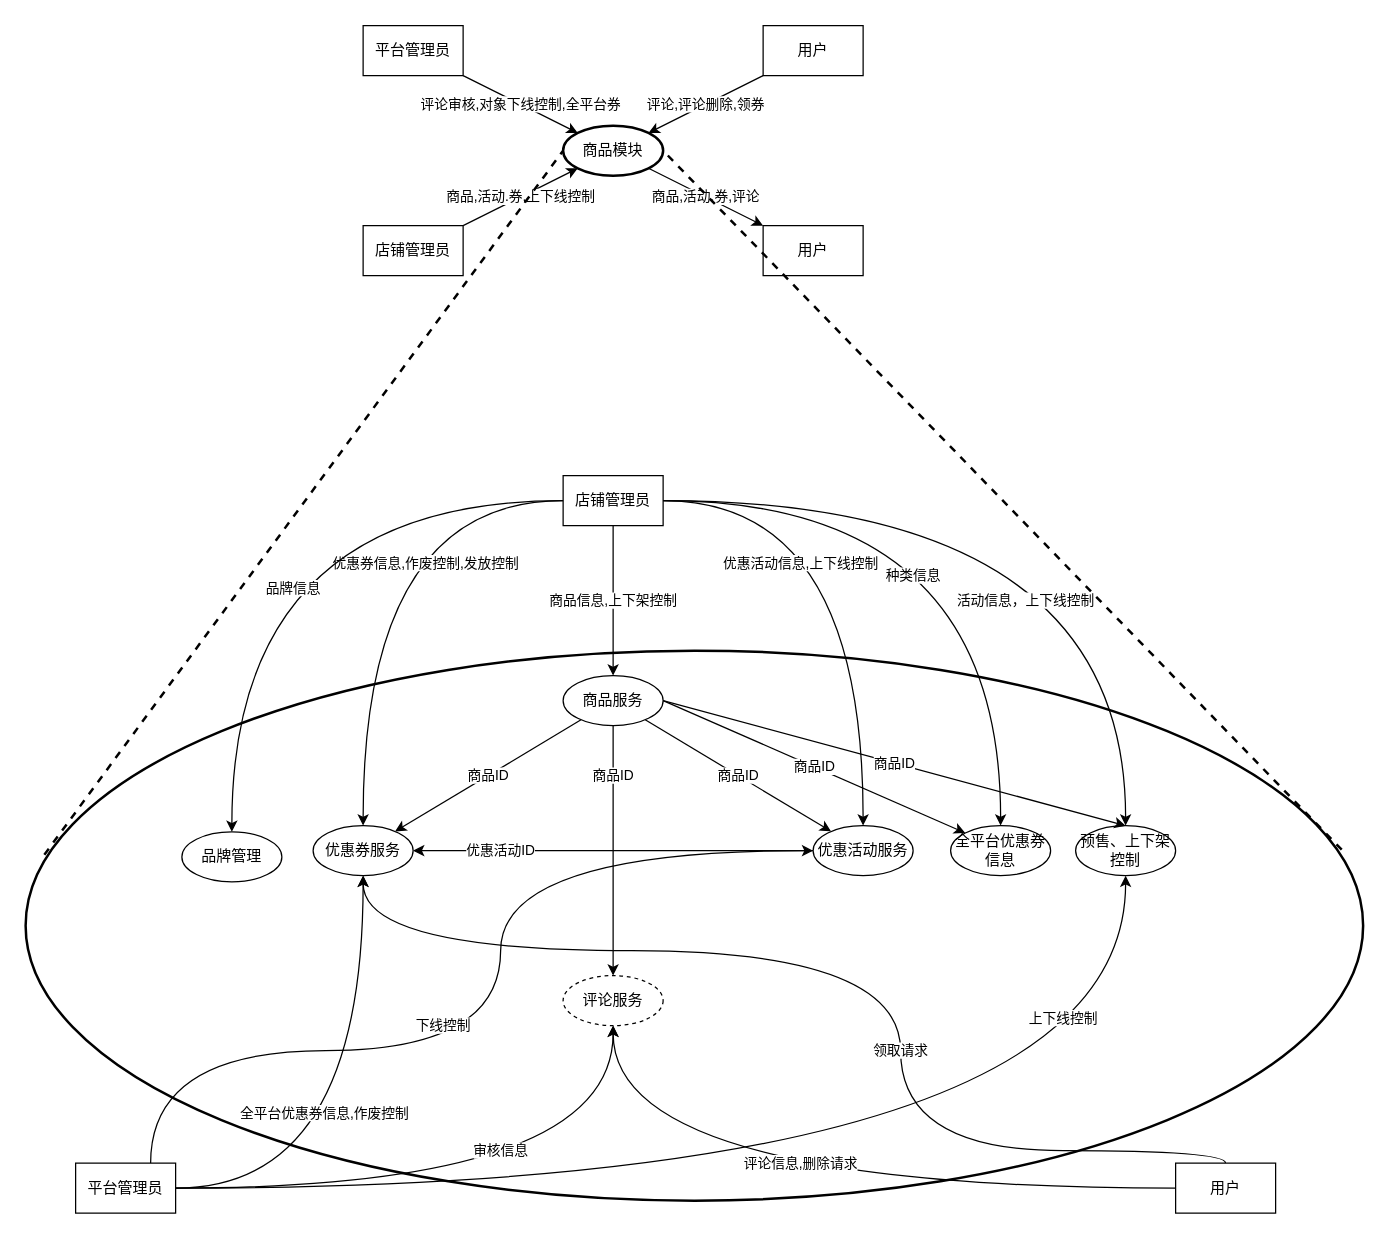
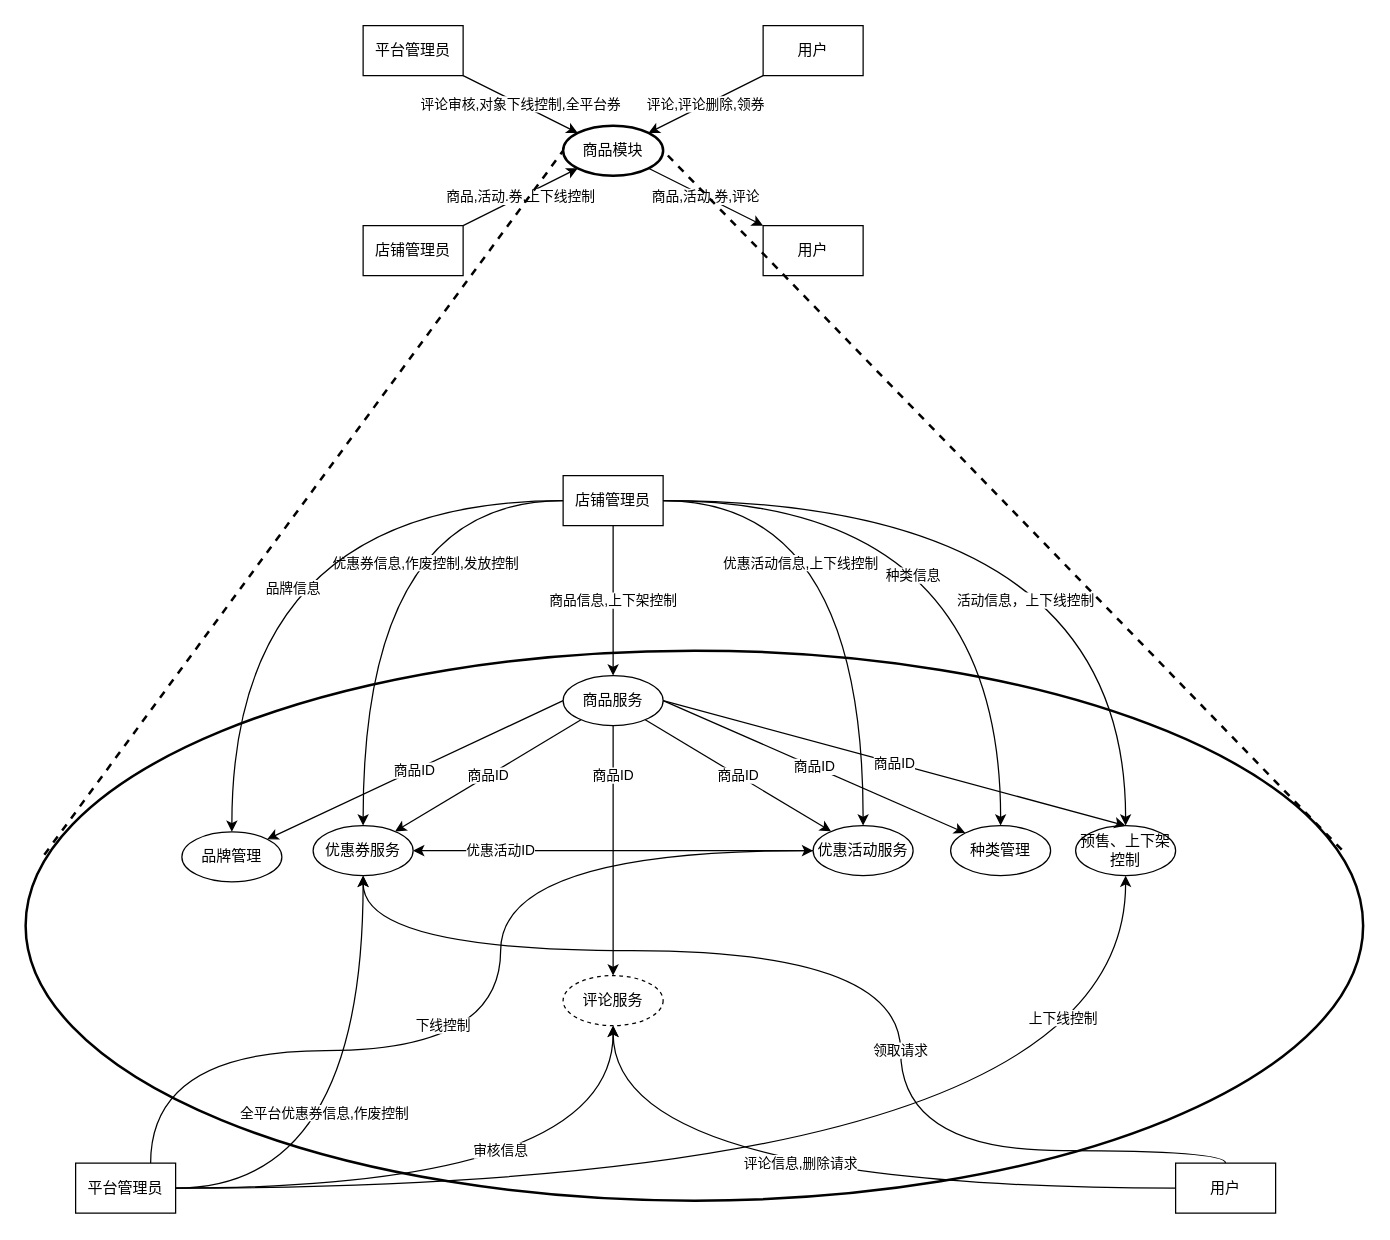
  <mxCell id="0" />
  <mxCell id="1" parent="0" />
  <mxCell id="2" value="" style="ellipse;whiteSpace=wrap;html=1;fillColor=none;strokeWidth=2;" parent="1" vertex="1"><mxGeometry x="20" y="520" width="1070" height="440" as="geometry" /></mxCell>
  <mxCell id="3" value="商品,活动,券,评论" style="edgeStyle=none;rounded=0;orthogonalLoop=1;jettySize=auto;html=1;" parent="1" source="4" target="11" edge="1"><mxGeometry relative="1" as="geometry" /></mxCell>
  <mxCell id="4" value="商品模块" style="ellipse;whiteSpace=wrap;html=1;strokeWidth=2;" parent="1" vertex="1"><mxGeometry x="450" y="100" width="80" height="40" as="geometry" /></mxCell>
  <mxCell id="5" value="评论,评论删除,领券" style="edgeStyle=none;rounded=0;orthogonalLoop=1;jettySize=auto;html=1;" parent="1" source="6" target="4" edge="1"><mxGeometry relative="1" as="geometry" /></mxCell>
  <mxCell id="6" value="用户" style="rounded=0;whiteSpace=wrap;html=1;" parent="1" vertex="1"><mxGeometry x="610" y="20" width="80" height="40" as="geometry" /></mxCell>
  <mxCell id="7" value="评论审核,对象下线控制,全平台券" style="rounded=0;orthogonalLoop=1;jettySize=auto;html=1;" parent="1" source="8" target="4" edge="1"><mxGeometry relative="1" as="geometry" /></mxCell>
  <mxCell id="8" value="平台管理员" style="rounded=0;whiteSpace=wrap;html=1;" parent="1" vertex="1"><mxGeometry x="290" y="20" width="80" height="40" as="geometry" /></mxCell>
  <mxCell id="9" value="商品,活动.券,上下线控制" style="edgeStyle=none;rounded=0;orthogonalLoop=1;jettySize=auto;html=1;" parent="1" source="10" target="4" edge="1"><mxGeometry relative="1" as="geometry" /></mxCell>
  <mxCell id="10" value="店铺管理员" style="rounded=0;whiteSpace=wrap;html=1;" parent="1" vertex="1"><mxGeometry x="290" y="180" width="80" height="40" as="geometry" /></mxCell>
  <mxCell id="11" value="用户" style="rounded=0;whiteSpace=wrap;html=1;" parent="1" vertex="1"><mxGeometry x="610" y="180" width="80" height="40" as="geometry" /></mxCell>
  <mxCell id="12" value="商品ID" style="rounded=0;orthogonalLoop=1;jettySize=auto;html=1;" parent="1" source="15" target="18" edge="1"><mxGeometry relative="1" as="geometry" /></mxCell>
  <mxCell id="13" value="商品ID" style="edgeStyle=orthogonalEdgeStyle;curved=1;rounded=0;orthogonalLoop=1;jettySize=auto;html=1;" parent="1" source="15" target="16" edge="1"><mxGeometry x="-0.6" relative="1" as="geometry"><mxPoint as="offset" /></mxGeometry></mxCell>
  <mxCell id="14" value="商品ID" style="rounded=0;orthogonalLoop=1;jettySize=auto;html=1;" parent="1" source="15" target="19" edge="1"><mxGeometry relative="1" as="geometry" /></mxCell>
  <mxCell id="15" value="商品服务" style="ellipse;whiteSpace=wrap;html=1;" parent="1" vertex="1"><mxGeometry x="450" y="540" width="80" height="40" as="geometry" /></mxCell>
  <mxCell id="16" value="评论服务" style="ellipse;whiteSpace=wrap;html=1;dashed=1;" parent="1" vertex="1"><mxGeometry x="450" y="780" width="80" height="40" as="geometry" /></mxCell>
  <mxCell id="17" value="优惠活动ID" style="edgeStyle=none;rounded=0;orthogonalLoop=1;jettySize=auto;html=1;" parent="1" source="18" target="19" edge="1"><mxGeometry x="0.562" relative="1" as="geometry"><mxPoint as="offset" /></mxGeometry></mxCell>
  <mxCell id="18" value="优惠活动服务" style="ellipse;whiteSpace=wrap;html=1;" parent="1" vertex="1"><mxGeometry x="650" y="660" width="80" height="40" as="geometry" /></mxCell>
  <mxCell id="19" value="优惠券服务" style="ellipse;whiteSpace=wrap;html=1;" parent="1" vertex="1"><mxGeometry x="250" y="660" width="80" height="40" as="geometry" /></mxCell>
  <mxCell id="20" value="评论信息,删除请求" style="edgeStyle=orthogonalEdgeStyle;curved=1;rounded=0;orthogonalLoop=1;jettySize=auto;html=1;" parent="1" source="22" target="16" edge="1"><mxGeometry x="0.035" y="-20" relative="1" as="geometry"><mxPoint as="offset" /></mxGeometry></mxCell>
  <mxCell id="21" value="领取请求" style="edgeStyle=orthogonalEdgeStyle;curved=1;rounded=0;orthogonalLoop=1;jettySize=auto;html=1;" parent="1" source="22" target="19" edge="1"><mxGeometry x="-0.239" relative="1" as="geometry"><Array as="points"><mxPoint x="720" y="920" /><mxPoint x="720" y="760" /><mxPoint x="290" y="760" /></Array><mxPoint as="offset" /></mxGeometry></mxCell>
  <mxCell id="22" value="用户" style="rounded=0;whiteSpace=wrap;html=1;" parent="1" vertex="1"><mxGeometry x="940" y="930" width="80" height="40" as="geometry" /></mxCell>
  <mxCell id="23" value="商品信息,上下架控制" style="edgeStyle=orthogonalEdgeStyle;rounded=0;orthogonalLoop=1;jettySize=auto;html=1;curved=1;" parent="1" source="26" target="15" edge="1"><mxGeometry relative="1" as="geometry"><Array as="points"><mxPoint x="490" y="480" /><mxPoint x="490" y="480" /></Array></mxGeometry></mxCell>
  <mxCell id="24" value="优惠活动信息,上下线控制" style="edgeStyle=orthogonalEdgeStyle;curved=1;rounded=0;orthogonalLoop=1;jettySize=auto;html=1;" parent="1" source="26" target="18" edge="1"><mxGeometry x="-0.476" y="-50" relative="1" as="geometry"><mxPoint as="offset" /></mxGeometry></mxCell>
  <mxCell id="25" value="优惠券信息,作废控制,发放控制" style="edgeStyle=orthogonalEdgeStyle;rounded=0;orthogonalLoop=1;jettySize=auto;html=1;curved=1;" parent="1" source="26" target="19" edge="1"><mxGeometry x="-0.476" y="50" relative="1" as="geometry"><mxPoint as="offset" /></mxGeometry></mxCell>
  <mxCell id="26" value="店铺管理员" style="rounded=0;whiteSpace=wrap;html=1;" parent="1" vertex="1"><mxGeometry x="450" y="380" width="80" height="40" as="geometry" /></mxCell>
  <mxCell id="27" value="审核信息" style="edgeStyle=orthogonalEdgeStyle;curved=1;rounded=0;orthogonalLoop=1;jettySize=auto;html=1;" parent="1" source="30" target="16" edge="1"><mxGeometry x="0.083" y="30" relative="1" as="geometry"><mxPoint as="offset" /></mxGeometry></mxCell>
  <mxCell id="28" value="全平台优惠券信息,作废控制" style="edgeStyle=orthogonalEdgeStyle;curved=1;rounded=0;orthogonalLoop=1;jettySize=auto;html=1;" parent="1" source="30" target="19" edge="1"><mxGeometry x="-0.405" y="60" relative="1" as="geometry"><mxPoint as="offset" /></mxGeometry></mxCell>
  <mxCell id="29" value="下线控制" style="edgeStyle=orthogonalEdgeStyle;curved=1;rounded=0;orthogonalLoop=1;jettySize=auto;html=1;" parent="1" source="30" target="18" edge="1"><mxGeometry x="-0.169" y="20" relative="1" as="geometry"><Array as="points"><mxPoint x="120" y="840" /><mxPoint x="400" y="840" /><mxPoint x="400" y="680" /></Array><mxPoint as="offset" /></mxGeometry></mxCell>
  <mxCell id="30" value="平台管理员" style="rounded=0;whiteSpace=wrap;html=1;" parent="1" vertex="1"><mxGeometry x="60" y="930" width="80" height="40" as="geometry" /></mxCell>
  <mxCell id="31" value="" style="endArrow=none;html=1;entryX=0;entryY=0.5;entryDx=0;entryDy=0;exitX=0.014;exitY=0.371;exitDx=0;exitDy=0;exitPerimeter=0;strokeWidth=2;dashed=1;" parent="1" source="2" target="4" edge="1"><mxGeometry width="50" height="50" relative="1" as="geometry"><mxPoint x="160" y="400" as="sourcePoint" /><mxPoint x="210" y="350" as="targetPoint" /></mxGeometry></mxCell>
  <mxCell id="32" value="" style="endArrow=none;html=1;entryX=1;entryY=0.5;entryDx=0;entryDy=0;exitX=0.984;exitY=0.362;exitDx=0;exitDy=0;exitPerimeter=0;strokeWidth=2;dashed=1;" parent="1" source="2" target="4" edge="1"><mxGeometry width="50" height="50" relative="1" as="geometry"><mxPoint x="227.84" y="646.14" as="sourcePoint" /><mxPoint x="460" y="130" as="targetPoint" /></mxGeometry></mxCell>
  <mxCell id="33" value="品牌管理" style="ellipse;whiteSpace=wrap;html=1;" vertex="1" parent="1"><mxGeometry x="145" y="665" width="80" height="40" as="geometry" /></mxCell>
- <mxCell id="34" value="全平台优惠券信息" style="ellipse;whiteSpace=wrap;html=1;" vertex="1" parent="1"><mxGeometry x="760" y="660" width="80" height="40" as="geometry" /></mxCell>
+ <mxCell id="34" value="种类管理" style="ellipse;whiteSpace=wrap;html=1;" vertex="1" parent="1"><mxGeometry x="760" y="660" width="80" height="40" as="geometry" /></mxCell>
+ <mxCell id="35" value="商品ID" style="rounded=0;orthogonalLoop=1;jettySize=auto;html=1;exitX=0;exitY=0.5;exitDx=0;exitDy=0;entryX=1;entryY=0;entryDx=0;entryDy=0;" edge="1" parent="1" source="15" target="33"><mxGeometry relative="1" as="geometry"><mxPoint x="474.335" y="585.34" as="sourcePoint" /><mxPoint x="325.607" y="674.636" as="targetPoint" /></mxGeometry></mxCell>
  <mxCell id="36" value="商品ID" style="rounded=0;orthogonalLoop=1;jettySize=auto;html=1;exitX=1;exitY=0.5;exitDx=0;exitDy=0;entryX=0;entryY=0;entryDx=0;entryDy=0;" edge="1" parent="1" source="15" target="34"><mxGeometry relative="1" as="geometry"><mxPoint x="484.335" y="595.34" as="sourcePoint" /><mxPoint x="335.607" y="684.636" as="targetPoint" /></mxGeometry></mxCell>
  <mxCell id="37" value="品牌信息" style="edgeStyle=orthogonalEdgeStyle;rounded=0;orthogonalLoop=1;jettySize=auto;html=1;curved=1;entryX=0.5;entryY=0;entryDx=0;entryDy=0;exitX=0;exitY=0.5;exitDx=0;exitDy=0;" edge="1" parent="1" source="26" target="33"><mxGeometry x="-0.185" y="70" relative="1" as="geometry"><mxPoint as="offset" /><mxPoint x="460" y="410" as="sourcePoint" /><mxPoint x="300" y="670" as="targetPoint" /></mxGeometry></mxCell>
  <mxCell id="38" value="种类信息" style="edgeStyle=orthogonalEdgeStyle;rounded=0;orthogonalLoop=1;jettySize=auto;html=1;curved=1;entryX=0.5;entryY=0;entryDx=0;entryDy=0;exitX=1;exitY=0.5;exitDx=0;exitDy=0;" edge="1" parent="1" source="26" target="34"><mxGeometry x="-0.245" y="-60" relative="1" as="geometry"><mxPoint as="offset" /><mxPoint x="460" y="410" as="sourcePoint" /><mxPoint x="180" y="670" as="targetPoint" /></mxGeometry></mxCell>
  <mxCell id="39" value="预售、上下架控制" style="ellipse;whiteSpace=wrap;html=1;" vertex="1" parent="1"><mxGeometry x="860" y="660" width="80" height="40" as="geometry" /></mxCell>
  <mxCell id="40" value="活动信息，上下线控制" style="edgeStyle=orthogonalEdgeStyle;rounded=0;orthogonalLoop=1;jettySize=auto;html=1;curved=1;entryX=0.5;entryY=0;entryDx=0;entryDy=0;exitX=1;exitY=0.5;exitDx=0;exitDy=0;" edge="1" parent="1" source="26" target="39"><mxGeometry x="-0.079" y="-80" relative="1" as="geometry"><mxPoint as="offset" /><mxPoint x="540" y="410" as="sourcePoint" /><mxPoint x="810" y="670" as="targetPoint" /></mxGeometry></mxCell>
  <mxCell id="41" value="商品ID" style="rounded=0;orthogonalLoop=1;jettySize=auto;html=1;exitX=1;exitY=0.5;exitDx=0;exitDy=0;entryX=0.5;entryY=0;entryDx=0;entryDy=0;" edge="1" parent="1" source="15" target="39"><mxGeometry relative="1" as="geometry"><mxPoint x="540" y="570" as="sourcePoint" /><mxPoint x="781.716" y="675.858" as="targetPoint" /></mxGeometry></mxCell>
  <mxCell id="42" value="上下线控制" style="edgeStyle=orthogonalEdgeStyle;curved=1;rounded=0;orthogonalLoop=1;jettySize=auto;html=1;entryX=0.5;entryY=1;entryDx=0;entryDy=0;exitX=1;exitY=0.5;exitDx=0;exitDy=0;" edge="1" parent="1" source="30" target="39"><mxGeometry x="0.775" y="50" relative="1" as="geometry"><mxPoint as="offset" /><mxPoint x="170" y="950" as="sourcePoint" /><mxPoint x="500" y="830" as="targetPoint" /></mxGeometry></mxCell>
